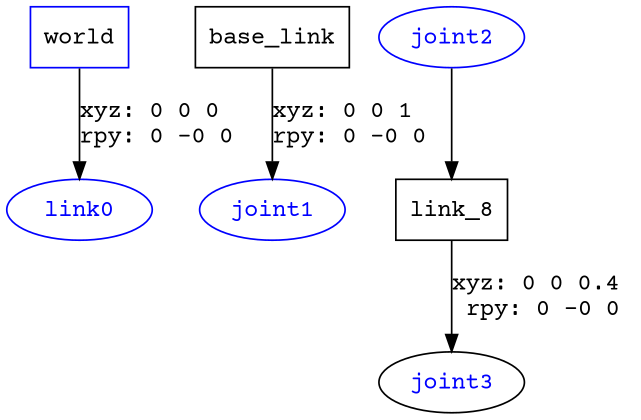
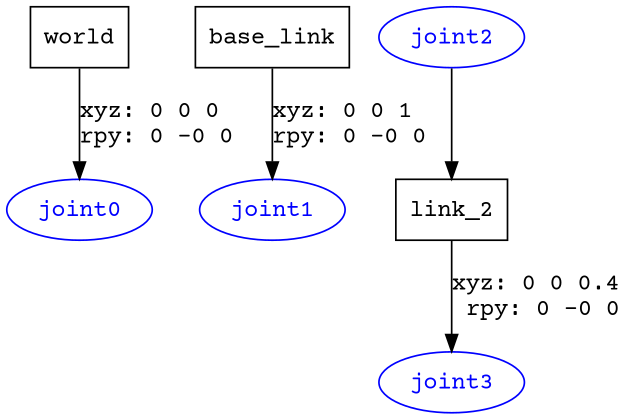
  digraph {
    fontname="Courier Prime"
    node [fontname="Courier Prime" shape=ellipse color=blue fontcolor=blue]
    edge [fontname="Courier Prime"]
-   n1 [label=world shape=box fontcolor=""]
-   joint0 [label=link0]
+   n1 [label=world shape=box color="" fontcolor=""]
+   joint0
    n3 [label=base_link shape=box color="" fontcolor=""]
    joint1
    joint2
-   n6 [label=link_8 shape=box color="" fontcolor=""]
-   joint3 [color=black]
+   n6 [label=link_2 shape=box color="" fontcolor=""]
+   joint3
    n1 -> joint0 [label="xyz: 0 0 0 \nrpy: 0 -0 0"]
    n3 -> joint1 [label="xyz: 0 0 1 \nrpy: 0 -0 0"]
    joint2 -> n6
    n6 -> joint3 [label="xyz: 0 0 0.4 \nrpy: 0 -0 0"]
  }
